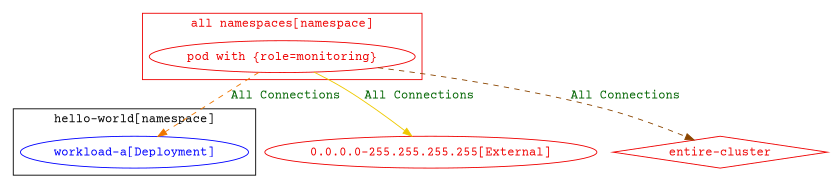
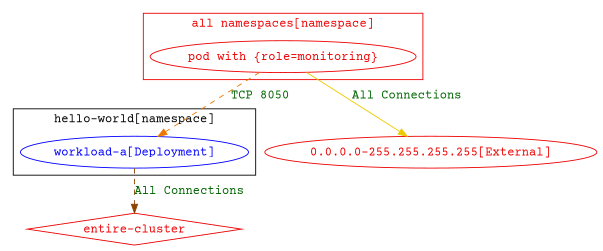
  digraph {
    fontname="Courier Prime"
    node [color=red2 fontcolor=red2 fontname="Courier Prime"]
    edge [fontcolor=darkgreen fontname="Courier Prime" style=dashed weight=1]
    n1 [label="pod with {role=monitoring}"]
    n2 [color=blue fontcolor=blue label="workload-a[Deployment]"]
    n3 [label="0.0.0.0-255.255.255.255[External]"]
    n4 [label="entire-cluster" shape=diamond]
    subgraph cluster_1 {
      color=red2
      fontcolor=red2
      label="all namespaces[namespace]"
      n1
    }
    subgraph cluster_2 {
      color=black
      fontcolor=black
      label="hello-world[namespace]"
      n2
    }
-   n1 -> n2 [color=darkorange2 label="All Connections"]
+   n1 -> n2 [color=darkorange2 label="TCP 8050"]
    n1 -> n3 [color=gold2 label="All Connections" style=""]
-   n1 -> n4 [color=darkorange4 label="All Connections" weight=0.5]
+   n2 -> n4 [color=darkorange4 label="All Connections" weight=0.5]
  }
